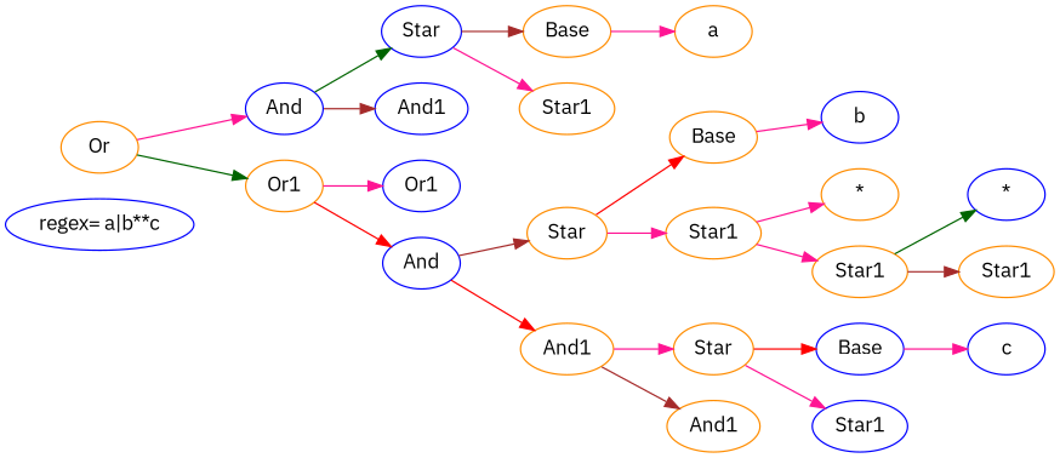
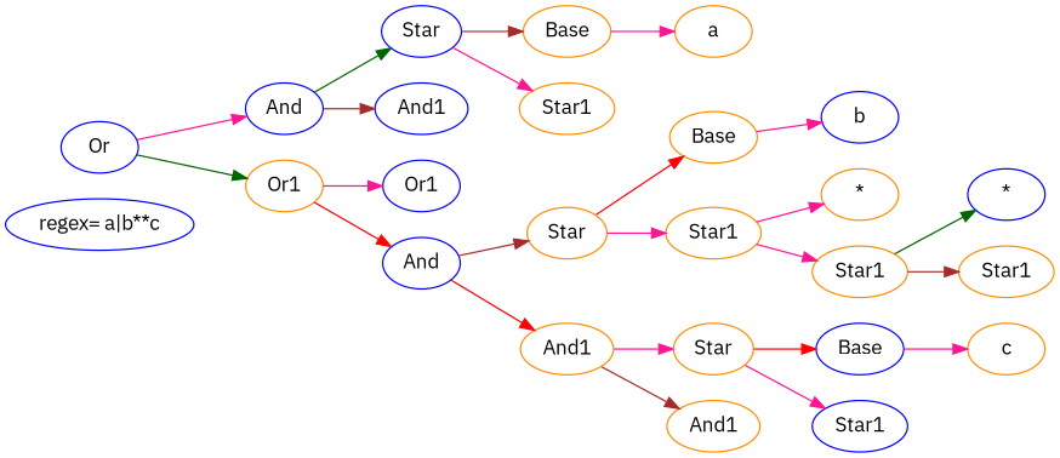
  digraph {
    fontname="IBM Plex Sans"
    rankdir=LR
    node [color=darkorange fontname="IBM Plex Sans"]
    edge [color=deeppink fontname="IBM Plex Sans"]
    n1 [color=blue label="regex= a|b**c"]
-   n2 [label=Or]
+   n2 [color=blue label=Or]
    n3 [color=blue label=And]
    n4 [label=Or1]
    n5 [color=blue label=Star]
    n6 [color=blue label=And1]
    n7 [color=blue label=Or1]
    n8 [color=blue label=And]
    n9 [label=Base]
    n10 [label=Star1]
    n11 [label=a]
    n12 [label=Star]
    n13 [label=And1]
    n14 [label=Base]
    n15 [label=Star1]
    n16 [label=Star]
    n17 [label=And1]
    n18 [color=blue label=b]
    n19 [label="*"]
    n20 [label=Star1]
    n21 [color=blue label="*"]
    n22 [label=Star1]
    n23 [color=blue label=Base]
    n24 [color=blue label=Star1]
-   n25 [color=blue label=c]
+   n25 [label=c]
    n2 -> n3
    n2 -> n4 [color=darkgreen]
    n3 -> n5 [color=darkgreen]
    n3 -> n6 [color=brown]
    n4 -> n7
    n4 -> n8 [color=red]
    n5 -> n9 [color=brown]
    n5 -> n10
    n8 -> n12 [color=brown]
    n8 -> n13 [color=red]
    n9 -> n11
    n12 -> n14 [color=red]
    n12 -> n15
    n13 -> n16
    n13 -> n17 [color=brown]
    n14 -> n18
    n15 -> n19
    n15 -> n20
    n16 -> n23 [color=red]
    n16 -> n24
    n20 -> n21 [color=darkgreen]
    n20 -> n22 [color=brown]
    n23 -> n25
  }
